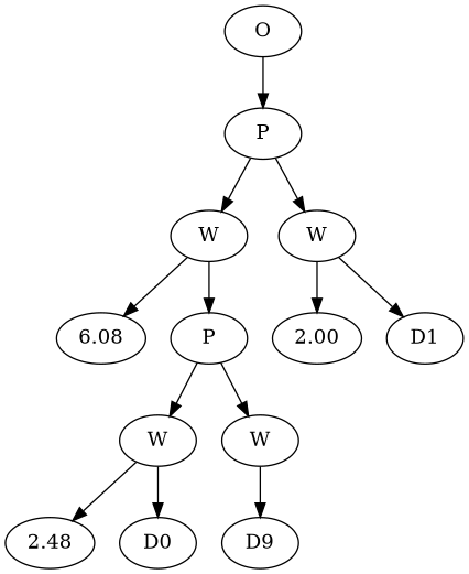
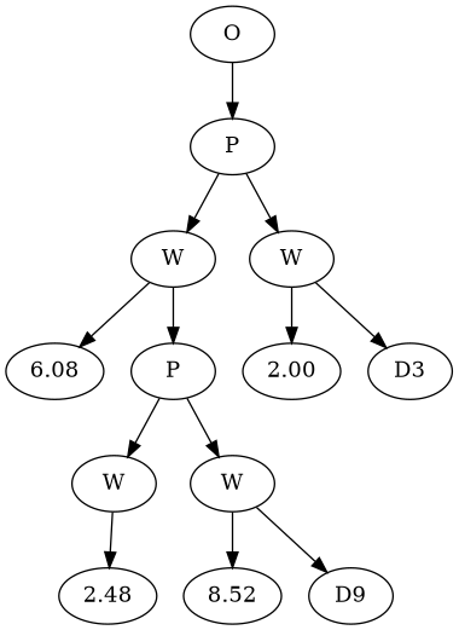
  digraph {
    n1 [label=O]
    n2 [label=P]
    n3 [label=W]
    n4 [label=W]
    n5 [label=6.08]
    n6 [label=P]
    n7 [label=2.00]
-   n8 [label=D1]
+   n8 [label=D3]
    n9 [label=W]
    n10 [label=W]
    n11 [label=2.48]
-   n12 [label=D0]
+   n13 [label=8.52]
    n14 [label=D9]
    n1 -> n2
    n2 -> n3
    n2 -> n4
    n3 -> n5
    n3 -> n6
    n4 -> n7
    n4 -> n8
    n6 -> n9
    n6 -> n10
    n9 -> n11
-   n9 -> n12
+   n10 -> n13
    n10 -> n14
  }
